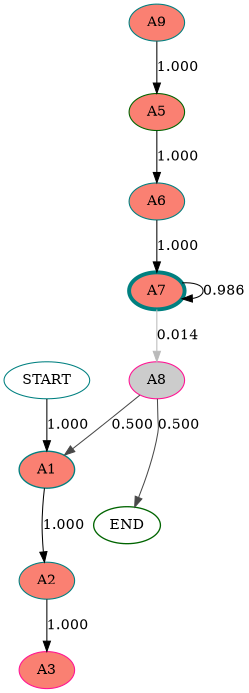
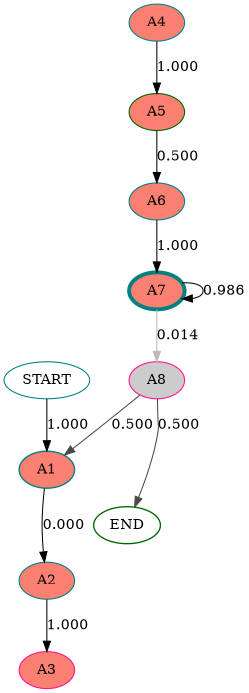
  digraph {
    rankdir=TB
    node [color=teal fillcolor="#fa8072" fontcolor=black penwidth=1.0604568857336947 style=filled]
    edge [color="#000000" fontcolor=black weight=1.0]
    START [fillcolor="#ffffff" penwidth=1.030325328569913]
    A1 [penwidth=1.3255711071671183]
    A2
    A3 [color=deeppink]
    A5 [color=darkgreen]
-   A4 [label=A9]
+   A4
    A6
    A7 [penwidth=3.81142501069519]
    A8 [color=deeppink fillcolor="#cccccc"]
    END [color=darkgreen fillcolor="#ffffff" penwidth=1.2879066607123912]
    START -> A1 [label=1.000]
-   A1 -> A2 [label=1.000]
+   A1 -> A2 [label=0.000]
    A2 -> A3 [label=1.000]
-   A5 -> A6 [label=1.000]
+   A5 -> A6 [label=0.500]
    A4 -> A5 [label=1.000]
    A6 -> A7 [label=1.000]
    A7 -> A7 [color="#010101" label=0.986 weight=0.9857142857142858]
    A7 -> A8 [color="#bababa" label=0.014 weight=0.014285714285714138]
    A8 -> A1 [color="#484848" label=0.500 weight=0.001]
    A8 -> END [color="#484848" label=0.500 weight=0.9990009990009991]
  }
